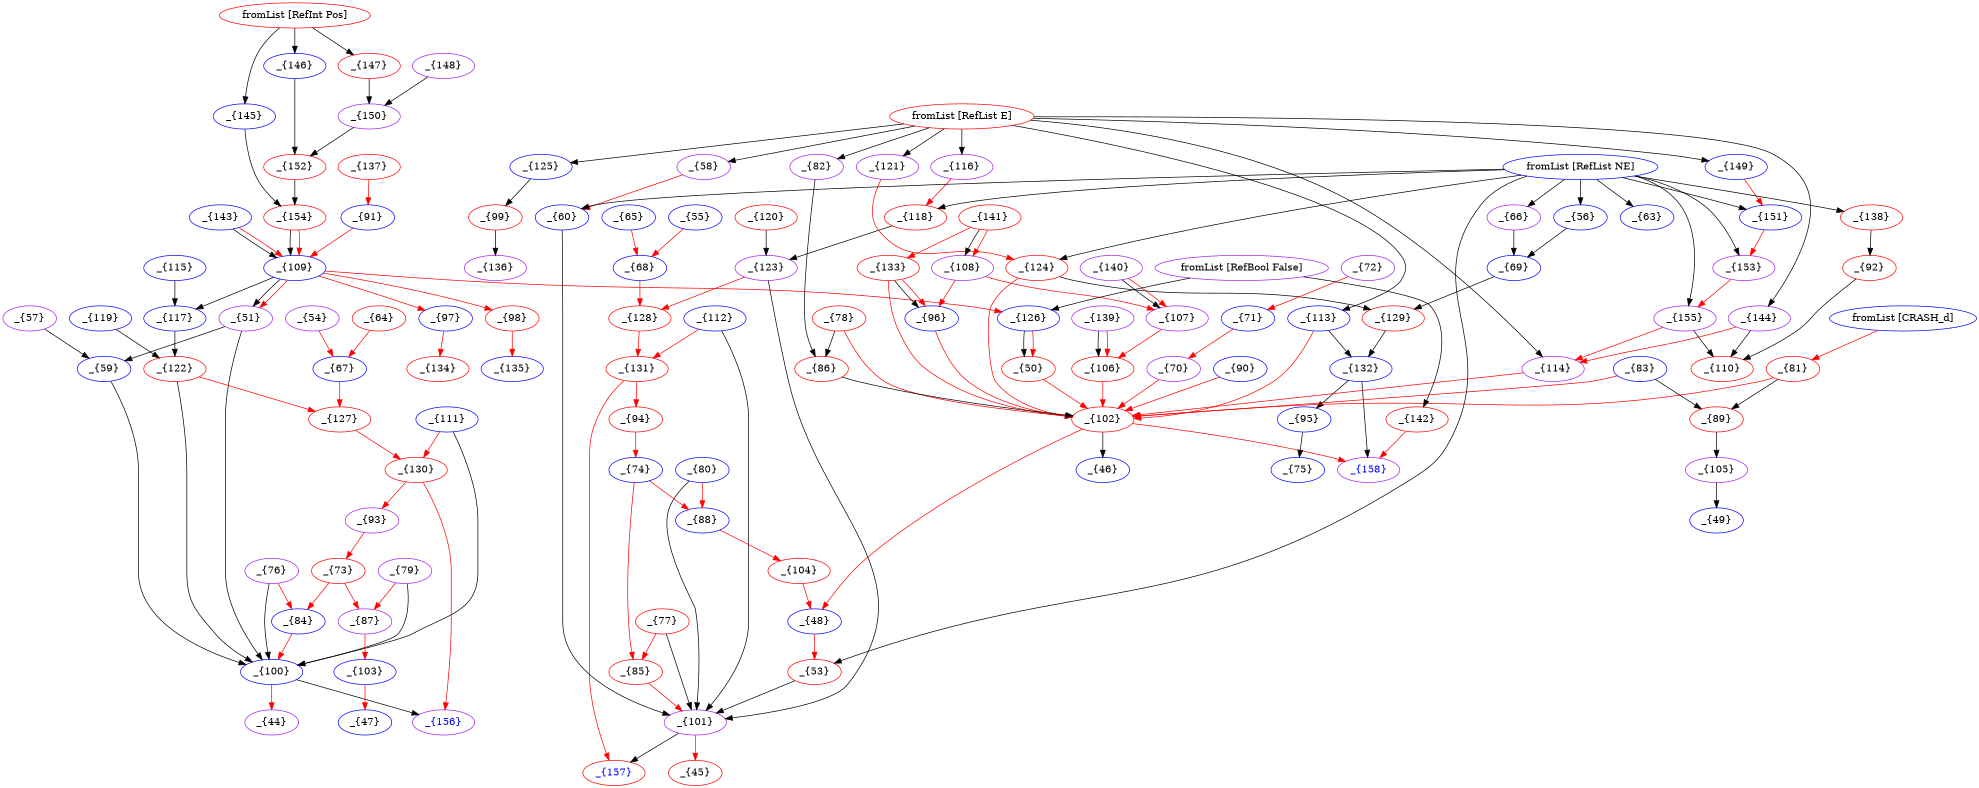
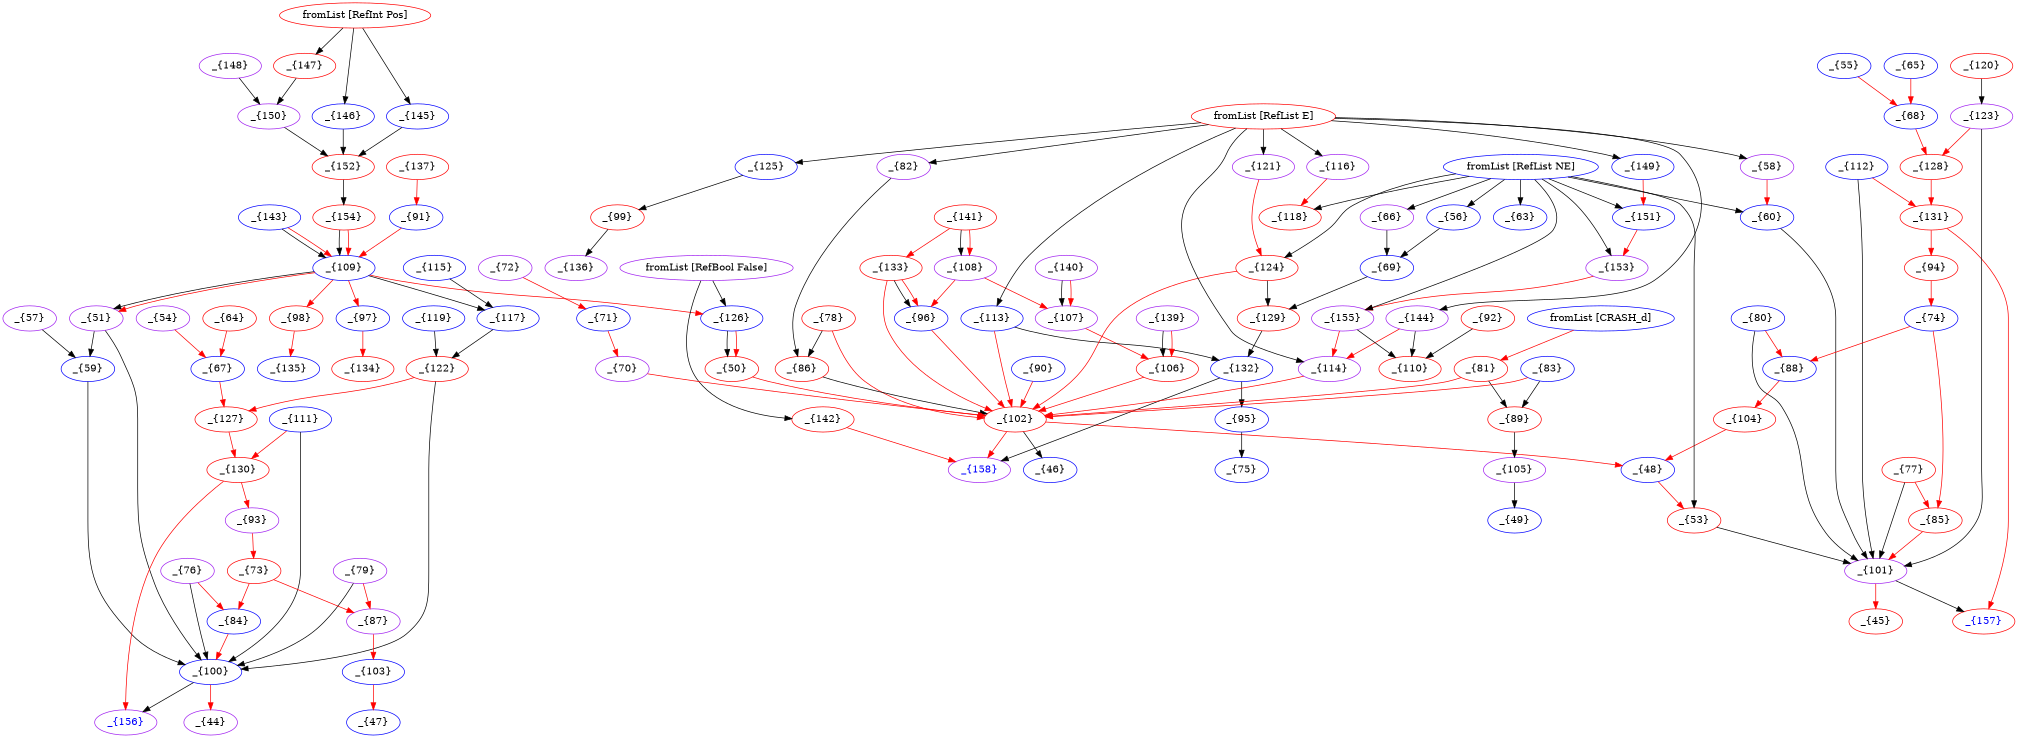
  digraph {
    node [color=blue fontcolor=black]
    "_{156}" [color=purple fontcolor=blue]
    "_{100}"
    "_{44}" [color=purple fontcolor=""]
    "_{101}" [color=purple]
    "_{157}" [color=red fontcolor=blue]
    "_{45}" [color=red fontcolor=""]
    "_{102}" [color=red]
    "_{158}" [color=purple fontcolor=blue]
    "_{46}"
    "_{48}" [fontcolor=""]
    "_{53}" [color=red]
    "_{105}" [color=purple]
    "_{49}"
    "_{106}" [color=red]
    "_{107}" [color=purple]
    "_{108}" [color=purple]
    "_{96}"
    "_{109}"
    "_{117}"
    "_{126}"
    "_{51}" [color=purple]
    "_{97}" [fontcolor=""]
    "_{98}" [color=red fontcolor=""]
    "_{122}" [color=red]
    "_{50}" [color=red]
    "_{59}"
    "_{134}" [color=red fontcolor=""]
    "_{135}" [fontcolor=""]
    "_{110}" [color=red]
    "_{111}"
    "_{130}" [color=red fontcolor=""]
    "_{93}" [color=purple fontcolor=""]
    "_{112}"
    "_{131}" [color=red fontcolor=""]
    "_{94}" [color=red fontcolor=""]
    "_{113}"
    "_{132}"
    "_{95}"
    "_{114}" [color=purple]
    "_{115}"
    "_{116}" [color=purple]
    "_{118}" [color=red]
    "_{123}" [color=purple]
    "_{127}" [color=red fontcolor=""]
    "_{128}" [color=red fontcolor=""]
    "_{119}"
    "_{120}" [color=red]
    "_{121}" [color=purple]
    "_{124}" [color=red]
    "_{129}" [color=red]
    "_{99}" [color=red]
    "_{125}"
    "_{136}" [color=purple]
    "_{75}"
    "_{133}" [color=red]
-   "_{138}" [color=red]
    "_{92}" [color=red]
    "_{139}" [color=purple]
    "_{140}" [color=purple]
    "_{141}" [color=red]
    "_{142}" [color=red]
    "_{143}"
    "_{144}" [color=purple]
    "_{154}" [color=red]
    "_{145}"
    "_{152}" [color=red]
    "_{146}"
    "_{147}" [color=red]
    "_{150}" [color=purple]
    "_{148}" [color=purple]
    "_{149}"
    "_{151}"
    "_{153}" [color=purple]
    "_{155}" [color=purple]
    "_{56}"
    "_{69}"
    "_{57}" [color=purple]
    "_{58}" [color=purple]
    "_{60}"
    "_{66}" [color=purple]
    "_{76}" [color=purple]
    "_{84}" [fontcolor=""]
    "_{77}" [color=red]
    "_{85}" [color=red fontcolor=""]
    "_{78}" [color=red]
    "_{86}" [color=red]
    "_{79}" [color=purple]
    "_{87}" [color=purple fontcolor=""]
    "_{103}" [fontcolor=""]
    "_{80}"
    "_{88}" [fontcolor=""]
    "_{104}" [color=red fontcolor=""]
    "_{81}" [color=red]
    "_{89}" [color=red]
    "_{82}" [color=purple]
    "_{83}"
    "fromList [RefBool False]" [color=purple fontcolor=""]
    "fromList [RefInt Pos]" [color=red fontcolor=""]
    "fromList [RefList E]" [color=red fontcolor=""]
    "fromList [RefList NE]" [fontcolor=""]
    "_{63}"
    "_{47}" [fontcolor=""]
    "_{73}" [color=red fontcolor=""]
    "_{74}" [fontcolor=""]
    "_{137}" [color=red fontcolor=""]
    "_{91}" [fontcolor=""]
    "_{54}" [color=purple fontcolor=""]
    "_{67}" [fontcolor=""]
    "_{55}" [fontcolor=""]
    "_{68}" [fontcolor=""]
    "_{64}" [color=red fontcolor=""]
    "_{65}" [fontcolor=""]
    "_{70}" [color=purple fontcolor=""]
    "_{71}" [fontcolor=""]
    "_{72}" [color=purple fontcolor=""]
    "_{90}" [fontcolor=""]
    "fromList [CRASH_d]" [fontcolor=""]
    "_{100}" -> "_{156}"
    "_{100}" -> "_{44}" [color=red]
    "_{101}" -> "_{157}"
    "_{101}" -> "_{45}" [color=red]
    "_{102}" -> "_{158}" [color=red]
    "_{102}" -> "_{46}"
    "_{102}" -> "_{48}" [color=red]
    "_{48}" -> "_{53}" [color=red]
    "_{53}" -> "_{101}"
    "_{105}" -> "_{49}"
    "_{106}" -> "_{102}" [color=red]
    "_{107}" -> "_{106}" [color=red]
    "_{108}" -> "_{107}" [color=red]
    "_{108}" -> "_{96}" [color=red]
    "_{96}" -> "_{102}" [color=red]
    "_{109}" -> "_{117}"
    "_{109}" -> "_{126}" [color=red]
    "_{109}" -> "_{51}"
    "_{109}" -> "_{51}" [color=red]
    "_{109}" -> "_{97}" [color=red]
    "_{109}" -> "_{98}" [color=red]
    "_{117}" -> "_{122}"
    "_{126}" -> "_{50}"
    "_{126}" -> "_{50}" [color=red]
    "_{51}" -> "_{100}"
    "_{51}" -> "_{59}"
    "_{97}" -> "_{134}" [color=red]
    "_{98}" -> "_{135}" [color=red]
    "_{122}" -> "_{100}"
    "_{122}" -> "_{127}" [color=red]
    "_{50}" -> "_{102}" [color=red]
    "_{59}" -> "_{100}"
    "_{111}" -> "_{100}"
    "_{111}" -> "_{130}" [color=red]
    "_{130}" -> "_{156}" [color=red]
    "_{130}" -> "_{93}" [color=red]
    "_{93}" -> "_{73}" [color=red]
    "_{112}" -> "_{101}"
    "_{112}" -> "_{131}" [color=red]
    "_{131}" -> "_{157}" [color=red]
    "_{131}" -> "_{94}" [color=red]
    "_{94}" -> "_{74}" [color=red]
    "_{113}" -> "_{102}" [color=red]
    "_{113}" -> "_{132}"
    "_{132}" -> "_{158}"
    "_{132}" -> "_{95}"
    "_{95}" -> "_{75}"
    "_{114}" -> "_{102}" [color=red]
    "_{115}" -> "_{117}"
    "_{116}" -> "_{118}" [color=red]
-   "_{118}" -> "_{123}"
    "_{123}" -> "_{101}"
    "_{123}" -> "_{128}" [color=red]
    "_{127}" -> "_{130}" [color=red]
    "_{128}" -> "_{131}" [color=red]
    "_{119}" -> "_{122}"
    "_{120}" -> "_{123}"
    "_{121}" -> "_{124}" [color=red]
    "_{124}" -> "_{102}" [color=red]
    "_{124}" -> "_{129}"
    "_{129}" -> "_{132}"
    "_{99}" -> "_{136}"
    "_{125}" -> "_{99}"
    "_{133}" -> "_{102}" [color=red]
    "_{133}" -> "_{96}"
    "_{133}" -> "_{96}" [color=red]
-   "_{138}" -> "_{92}"
    "_{92}" -> "_{110}"
    "_{139}" -> "_{106}"
    "_{139}" -> "_{106}" [color=red]
    "_{140}" -> "_{107}"
    "_{140}" -> "_{107}" [color=red]
    "_{141}" -> "_{108}"
    "_{141}" -> "_{108}" [color=red]
    "_{141}" -> "_{133}" [color=red]
    "_{142}" -> "_{158}" [color=red]
    "_{143}" -> "_{109}"
    "_{143}" -> "_{109}" [color=red]
    "_{144}" -> "_{110}"
    "_{144}" -> "_{114}" [color=red]
    "_{154}" -> "_{109}"
    "_{154}" -> "_{109}" [color=red]
-   "_{145}" -> "_{154}"
+   "_{145}" -> "_{152}"
    "_{152}" -> "_{154}"
    "_{146}" -> "_{152}"
    "_{147}" -> "_{150}"
    "_{150}" -> "_{152}"
    "_{148}" -> "_{150}"
    "_{149}" -> "_{151}" [color=red]
    "_{151}" -> "_{153}" [color=red]
    "_{153}" -> "_{155}" [color=red]
    "_{155}" -> "_{110}"
    "_{155}" -> "_{114}" [color=red]
    "_{56}" -> "_{69}"
    "_{69}" -> "_{129}"
    "_{57}" -> "_{59}"
    "_{58}" -> "_{60}" [color=red]
    "_{60}" -> "_{101}"
    "_{66}" -> "_{69}"
    "_{76}" -> "_{100}"
    "_{76}" -> "_{84}" [color=red]
    "_{84}" -> "_{100}" [color=red]
    "_{77}" -> "_{101}"
    "_{77}" -> "_{85}" [color=red]
    "_{85}" -> "_{101}" [color=red]
    "_{78}" -> "_{102}" [color=red]
    "_{78}" -> "_{86}"
    "_{86}" -> "_{102}"
    "_{79}" -> "_{100}"
    "_{79}" -> "_{87}" [color=red]
    "_{87}" -> "_{103}" [color=red]
    "_{103}" -> "_{47}" [color=red]
    "_{80}" -> "_{101}"
    "_{80}" -> "_{88}" [color=red]
    "_{88}" -> "_{104}" [color=red]
    "_{104}" -> "_{48}" [color=red]
    "_{81}" -> "_{102}" [color=red]
    "_{81}" -> "_{89}"
    "_{89}" -> "_{105}"
    "_{82}" -> "_{86}"
    "_{83}" -> "_{102}" [color=red]
    "_{83}" -> "_{89}"
    "fromList [RefBool False]" -> "_{126}"
    "fromList [RefBool False]" -> "_{142}"
    "fromList [RefInt Pos]" -> "_{145}"
    "fromList [RefInt Pos]" -> "_{146}"
    "fromList [RefInt Pos]" -> "_{147}"
    "fromList [RefList E]" -> "_{113}"
    "fromList [RefList E]" -> "_{114}"
    "fromList [RefList E]" -> "_{116}"
    "fromList [RefList E]" -> "_{121}"
    "fromList [RefList E]" -> "_{125}"
    "fromList [RefList E]" -> "_{144}"
    "fromList [RefList E]" -> "_{149}"
    "fromList [RefList E]" -> "_{58}"
    "fromList [RefList E]" -> "_{82}"
    "fromList [RefList NE]" -> "_{53}"
    "fromList [RefList NE]" -> "_{118}"
    "fromList [RefList NE]" -> "_{124}"
-   "fromList [RefList NE]" -> "_{138}"
    "fromList [RefList NE]" -> "_{151}"
    "fromList [RefList NE]" -> "_{153}"
    "fromList [RefList NE]" -> "_{155}"
    "fromList [RefList NE]" -> "_{56}"
    "fromList [RefList NE]" -> "_{60}"
    "fromList [RefList NE]" -> "_{66}"
    "fromList [RefList NE]" -> "_{63}"
    "_{73}" -> "_{84}" [color=red]
    "_{73}" -> "_{87}" [color=red]
    "_{74}" -> "_{85}" [color=red]
    "_{74}" -> "_{88}" [color=red]
    "_{137}" -> "_{91}" [color=red]
    "_{91}" -> "_{109}" [color=red]
    "_{54}" -> "_{67}" [color=red]
    "_{67}" -> "_{127}" [color=red]
    "_{55}" -> "_{68}" [color=red]
    "_{68}" -> "_{128}" [color=red]
    "_{64}" -> "_{67}" [color=red]
    "_{65}" -> "_{68}" [color=red]
    "_{70}" -> "_{102}" [color=red]
    "_{71}" -> "_{70}" [color=red]
    "_{72}" -> "_{71}" [color=red]
    "_{90}" -> "_{102}" [color=red]
    "fromList [CRASH_d]" -> "_{81}" [color=red]
  }
